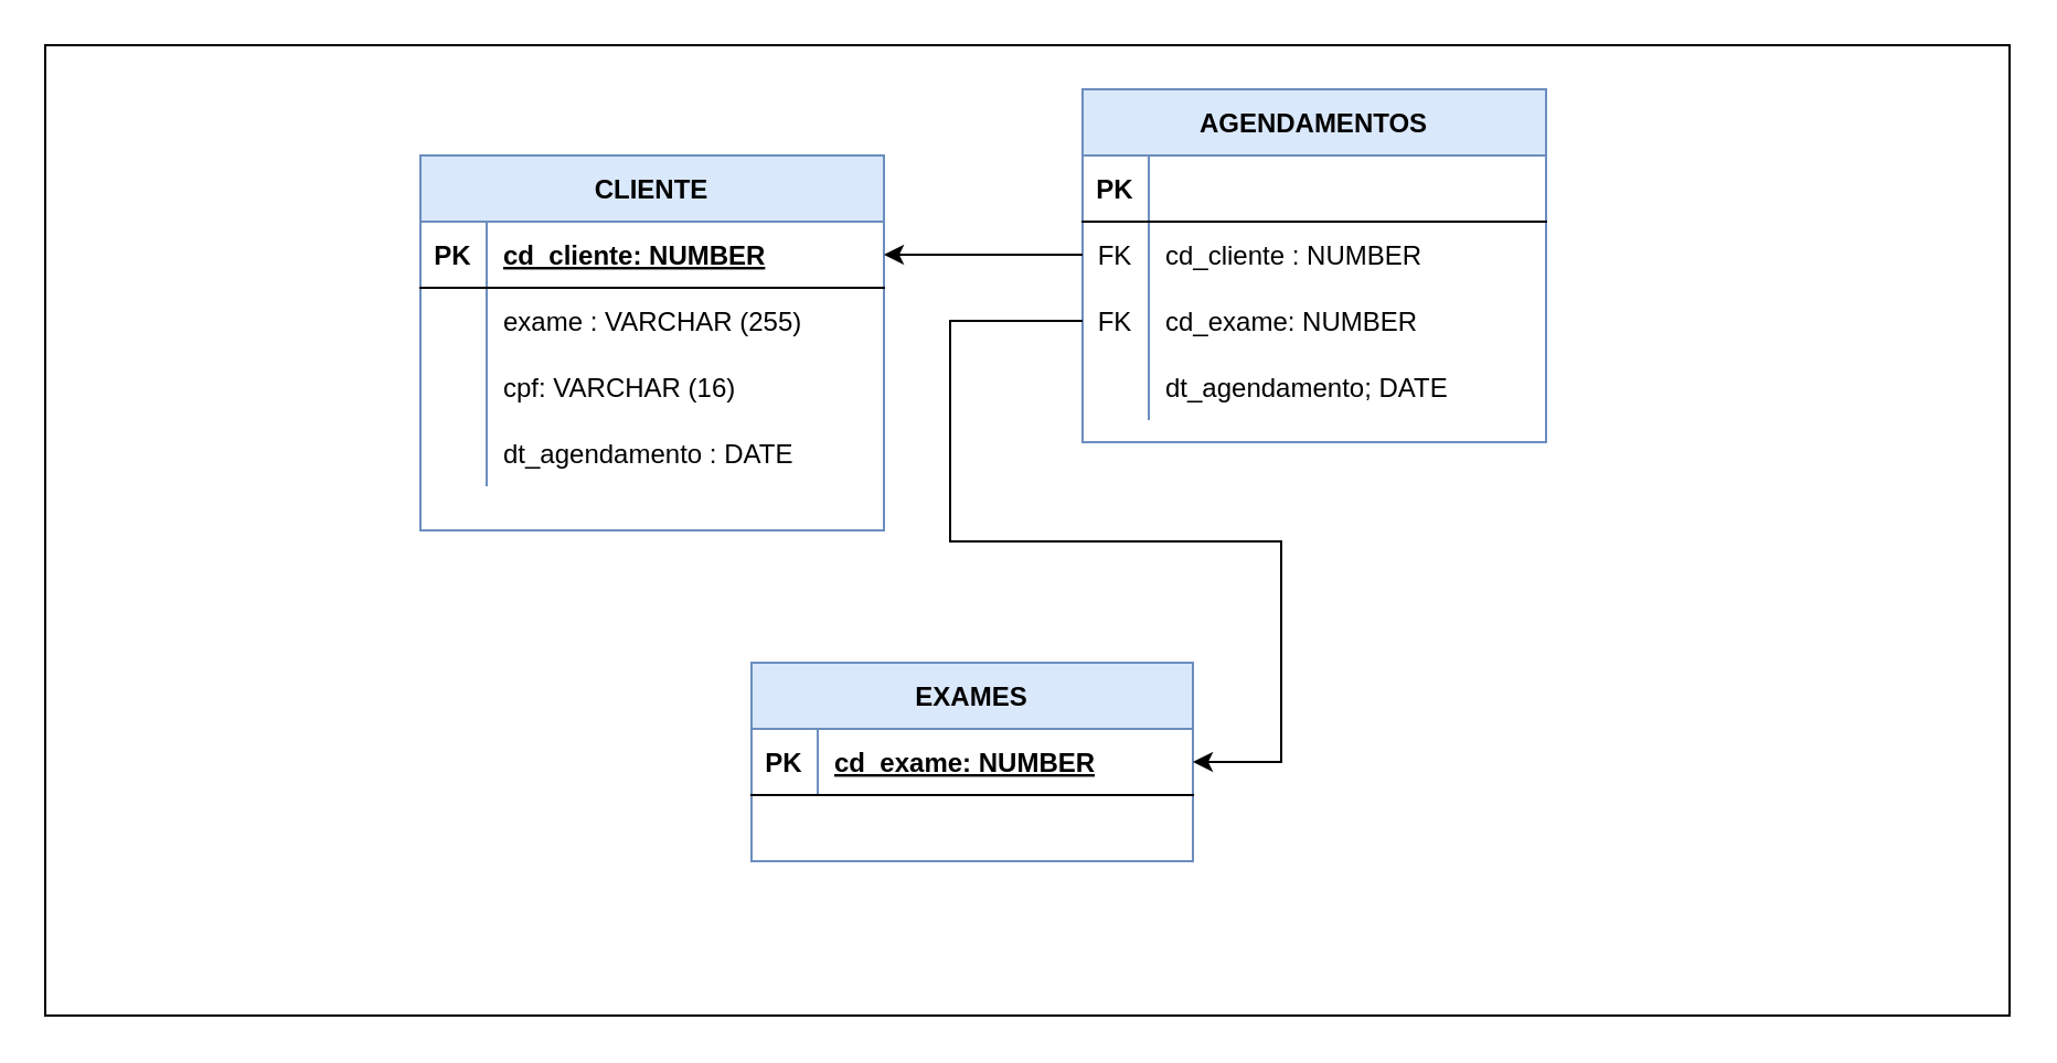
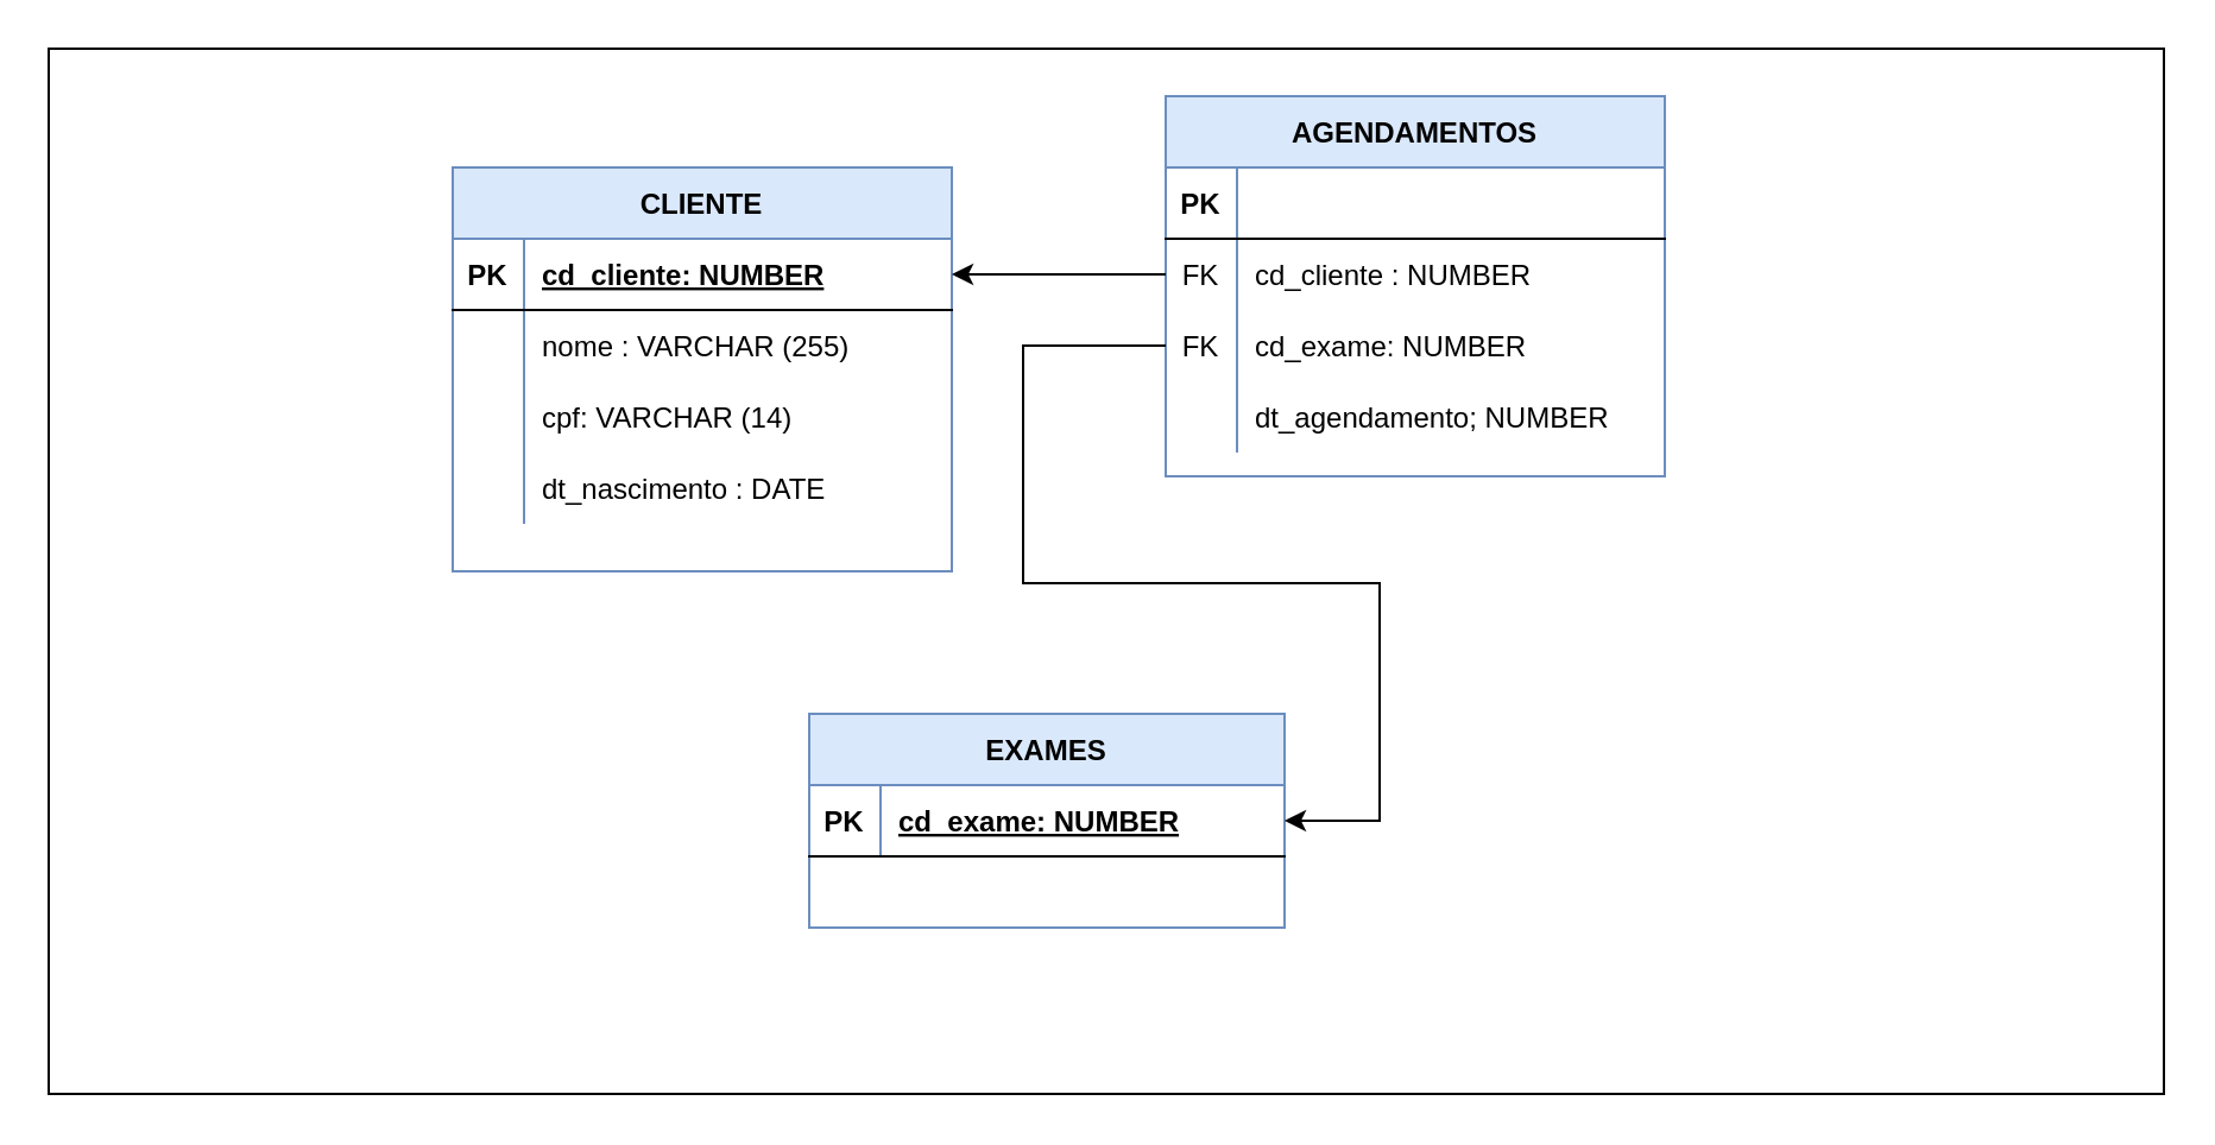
  <mxCell id="0" />
  <mxCell id="1" parent="0" />
  <mxCell id="2" value="" style="rounded=0;whiteSpace=wrap;html=1;" vertex="1" parent="1"><mxGeometry x="20" y="20" width="890" height="440" as="geometry" /></mxCell>
  <mxCell id="3" value="CLIENTE" style="shape=table;startSize=30;container=1;collapsible=1;childLayout=tableLayout;fixedRows=1;rowLines=0;fontStyle=1;align=center;resizeLast=1;fillColor=#dae8fc;strokeColor=#6c8ebf;" vertex="1" parent="1"><mxGeometry x="190" y="70" width="210" height="170" as="geometry" /></mxCell>
  <mxCell id="4" value="" style="shape=partialRectangle;collapsible=0;dropTarget=0;pointerEvents=0;fillColor=none;top=0;left=0;bottom=1;right=0;points=[[0,0.5],[1,0.5]];portConstraint=eastwest;" vertex="1" parent="3"><mxGeometry y="30" width="210" height="30" as="geometry" /></mxCell>
  <mxCell id="5" value="PK" style="shape=partialRectangle;connectable=0;fillColor=none;top=0;left=0;bottom=0;right=0;fontStyle=1;overflow=hidden;" vertex="1" parent="4"><mxGeometry width="30" height="30" as="geometry" /></mxCell>
  <mxCell id="6" value="cd_cliente: NUMBER" style="shape=partialRectangle;connectable=0;fillColor=none;top=0;left=0;bottom=0;right=0;align=left;spacingLeft=6;fontStyle=5;overflow=hidden;" vertex="1" parent="4"><mxGeometry x="30" width="180" height="30" as="geometry" /></mxCell>
  <mxCell id="7" value="" style="shape=partialRectangle;collapsible=0;dropTarget=0;pointerEvents=0;fillColor=none;top=0;left=0;bottom=0;right=0;points=[[0,0.5],[1,0.5]];portConstraint=eastwest;" vertex="1" parent="3"><mxGeometry y="60" width="210" height="30" as="geometry" /></mxCell>
  <mxCell id="8" value="" style="shape=partialRectangle;connectable=0;fillColor=none;top=0;left=0;bottom=0;right=0;editable=1;overflow=hidden;" vertex="1" parent="7"><mxGeometry width="30" height="30" as="geometry" /></mxCell>
- <mxCell id="9" value="exame : VARCHAR (255)" style="shape=partialRectangle;connectable=0;fillColor=none;top=0;left=0;bottom=0;right=0;align=left;spacingLeft=6;overflow=hidden;" vertex="1" parent="7"><mxGeometry x="30" width="180" height="30" as="geometry" /></mxCell>
+ <mxCell id="9" value="nome : VARCHAR (255)" style="shape=partialRectangle;connectable=0;fillColor=none;top=0;left=0;bottom=0;right=0;align=left;spacingLeft=6;overflow=hidden;" vertex="1" parent="7"><mxGeometry x="30" width="180" height="30" as="geometry" /></mxCell>
  <mxCell id="10" value="" style="shape=partialRectangle;collapsible=0;dropTarget=0;pointerEvents=0;fillColor=none;top=0;left=0;bottom=0;right=0;points=[[0,0.5],[1,0.5]];portConstraint=eastwest;" vertex="1" parent="3"><mxGeometry y="90" width="210" height="30" as="geometry" /></mxCell>
  <mxCell id="11" value="" style="shape=partialRectangle;connectable=0;fillColor=none;top=0;left=0;bottom=0;right=0;editable=1;overflow=hidden;" vertex="1" parent="10"><mxGeometry width="30" height="30" as="geometry" /></mxCell>
- <mxCell id="12" value="cpf: VARCHAR (16)" style="shape=partialRectangle;connectable=0;fillColor=none;top=0;left=0;bottom=0;right=0;align=left;spacingLeft=6;overflow=hidden;" vertex="1" parent="10"><mxGeometry x="30" width="180" height="30" as="geometry" /></mxCell>
+ <mxCell id="12" value="cpf: VARCHAR (14)" style="shape=partialRectangle;connectable=0;fillColor=none;top=0;left=0;bottom=0;right=0;align=left;spacingLeft=6;overflow=hidden;" vertex="1" parent="10"><mxGeometry x="30" width="180" height="30" as="geometry" /></mxCell>
  <mxCell id="13" value="" style="shape=partialRectangle;collapsible=0;dropTarget=0;pointerEvents=0;fillColor=none;top=0;left=0;bottom=0;right=0;points=[[0,0.5],[1,0.5]];portConstraint=eastwest;" vertex="1" parent="3"><mxGeometry y="120" width="210" height="30" as="geometry" /></mxCell>
  <mxCell id="14" value="" style="shape=partialRectangle;connectable=0;fillColor=none;top=0;left=0;bottom=0;right=0;editable=1;overflow=hidden;" vertex="1" parent="13"><mxGeometry width="30" height="30" as="geometry" /></mxCell>
- <mxCell id="15" value="dt_agendamento : DATE" style="shape=partialRectangle;connectable=0;fillColor=none;top=0;left=0;bottom=0;right=0;align=left;spacingLeft=6;overflow=hidden;" vertex="1" parent="13"><mxGeometry x="30" width="180" height="30" as="geometry" /></mxCell>
+ <mxCell id="15" value="dt_nascimento : DATE" style="shape=partialRectangle;connectable=0;fillColor=none;top=0;left=0;bottom=0;right=0;align=left;spacingLeft=6;overflow=hidden;" vertex="1" parent="13"><mxGeometry x="30" width="180" height="30" as="geometry" /></mxCell>
  <mxCell id="16" value="AGENDAMENTOS" style="shape=table;startSize=30;container=1;collapsible=1;childLayout=tableLayout;fixedRows=1;rowLines=0;fontStyle=1;align=center;resizeLast=1;flipH=0;fillColor=#dae8fc;strokeColor=#6c8ebf;" vertex="1" parent="1"><mxGeometry x="490" y="40" width="210" height="160" as="geometry" /></mxCell>
  <mxCell id="17" value="" style="shape=partialRectangle;collapsible=0;dropTarget=0;pointerEvents=0;fillColor=none;top=0;left=0;bottom=1;right=0;points=[[0,0.5],[1,0.5]];portConstraint=eastwest;" vertex="1" parent="16"><mxGeometry y="30" width="210" height="30" as="geometry" /></mxCell>
  <mxCell id="18" value="PK" style="shape=partialRectangle;connectable=0;fillColor=none;top=0;left=0;bottom=0;right=0;fontStyle=1;overflow=hidden;" vertex="1" parent="17"><mxGeometry width="30" height="30" as="geometry" /></mxCell>
  <mxCell id="19" value="" style="shape=partialRectangle;collapsible=0;dropTarget=0;pointerEvents=0;fillColor=none;top=0;left=0;bottom=0;right=0;points=[[0,0.5],[1,0.5]];portConstraint=eastwest;" vertex="1" parent="16"><mxGeometry y="60" width="210" height="30" as="geometry" /></mxCell>
  <mxCell id="20" value="FK" style="shape=partialRectangle;connectable=0;fillColor=none;top=0;left=0;bottom=0;right=0;editable=1;overflow=hidden;" vertex="1" parent="19"><mxGeometry width="30" height="30" as="geometry" /></mxCell>
  <mxCell id="21" value="cd_cliente : NUMBER" style="shape=partialRectangle;connectable=0;fillColor=none;top=0;left=0;bottom=0;right=0;align=left;spacingLeft=6;overflow=hidden;" vertex="1" parent="19"><mxGeometry x="30" width="180" height="30" as="geometry" /></mxCell>
  <mxCell id="22" value="" style="shape=partialRectangle;collapsible=0;dropTarget=0;pointerEvents=0;fillColor=none;top=0;left=0;bottom=0;right=0;points=[[0,0.5],[1,0.5]];portConstraint=eastwest;" vertex="1" parent="16"><mxGeometry y="90" width="210" height="30" as="geometry" /></mxCell>
  <mxCell id="23" value="FK" style="shape=partialRectangle;connectable=0;fillColor=none;top=0;left=0;bottom=0;right=0;editable=1;overflow=hidden;" vertex="1" parent="22"><mxGeometry width="30" height="30" as="geometry" /></mxCell>
  <mxCell id="24" value="cd_exame: NUMBER" style="shape=partialRectangle;connectable=0;fillColor=none;top=0;left=0;bottom=0;right=0;align=left;spacingLeft=6;overflow=hidden;" vertex="1" parent="22"><mxGeometry x="30" width="180" height="30" as="geometry" /></mxCell>
  <mxCell id="25" value="" style="shape=partialRectangle;collapsible=0;dropTarget=0;pointerEvents=0;fillColor=none;top=0;left=0;bottom=0;right=0;points=[[0,0.5],[1,0.5]];portConstraint=eastwest;" vertex="1" parent="16"><mxGeometry y="120" width="210" height="30" as="geometry" /></mxCell>
  <mxCell id="26" value="" style="shape=partialRectangle;connectable=0;fillColor=none;top=0;left=0;bottom=0;right=0;editable=1;overflow=hidden;" vertex="1" parent="25"><mxGeometry width="30" height="30" as="geometry" /></mxCell>
- <mxCell id="27" value="dt_agendamento; DATE" style="shape=partialRectangle;connectable=0;fillColor=none;top=0;left=0;bottom=0;right=0;align=left;spacingLeft=6;overflow=hidden;" vertex="1" parent="25"><mxGeometry x="30" width="180" height="30" as="geometry" /></mxCell>
+ <mxCell id="27" value="dt_agendamento; NUMBER" style="shape=partialRectangle;connectable=0;fillColor=none;top=0;left=0;bottom=0;right=0;align=left;spacingLeft=6;overflow=hidden;" vertex="1" parent="25"><mxGeometry x="30" width="180" height="30" as="geometry" /></mxCell>
  <mxCell id="28" value="EXAMES" style="shape=table;startSize=30;container=1;collapsible=1;childLayout=tableLayout;fixedRows=1;rowLines=0;fontStyle=1;align=center;resizeLast=1;fillColor=#dae8fc;strokeColor=#6c8ebf;" vertex="1" parent="1"><mxGeometry x="340" y="300" width="200" height="90" as="geometry" /></mxCell>
  <mxCell id="29" value="" style="shape=partialRectangle;collapsible=0;dropTarget=0;pointerEvents=0;fillColor=none;top=0;left=0;bottom=1;right=0;points=[[0,0.5],[1,0.5]];portConstraint=eastwest;" vertex="1" parent="28"><mxGeometry y="30" width="200" height="30" as="geometry" /></mxCell>
  <mxCell id="30" value="PK" style="shape=partialRectangle;connectable=0;fillColor=none;top=0;left=0;bottom=0;right=0;fontStyle=1;overflow=hidden;" vertex="1" parent="29"><mxGeometry width="30" height="30" as="geometry" /></mxCell>
  <mxCell id="31" value="cd_exame: NUMBER" style="shape=partialRectangle;connectable=0;fillColor=none;top=0;left=0;bottom=0;right=0;align=left;spacingLeft=6;fontStyle=5;overflow=hidden;" vertex="1" parent="29"><mxGeometry x="30" width="170" height="30" as="geometry" /></mxCell>
  <mxCell id="32" value="" style="shape=partialRectangle;collapsible=0;dropTarget=0;pointerEvents=0;fillColor=none;top=0;left=0;bottom=0;right=0;points=[[0,0.5],[1,0.5]];portConstraint=eastwest;" vertex="1" parent="28"><mxGeometry y="60" width="200" height="30" as="geometry" /></mxCell>
  <mxCell id="33" value="" style="shape=partialRectangle;connectable=0;fillColor=none;top=0;left=0;bottom=0;right=0;editable=1;overflow=hidden;" vertex="1" parent="32"><mxGeometry width="30" height="30" as="geometry" /></mxCell>
  <mxCell id="34" style="rounded=0;orthogonalLoop=1;jettySize=auto;html=1;" edge="1" parent="1" source="19" target="4"><mxGeometry relative="1" as="geometry" /></mxCell>
  <mxCell id="35" style="edgeStyle=orthogonalEdgeStyle;rounded=0;orthogonalLoop=1;jettySize=auto;html=1;exitX=0;exitY=0.5;exitDx=0;exitDy=0;" edge="1" parent="1" source="22" target="29"><mxGeometry relative="1" as="geometry"><Array as="points"><mxPoint x="430" y="145" /><mxPoint x="430" y="245" /><mxPoint x="580" y="245" /><mxPoint x="580" y="345" /></Array></mxGeometry></mxCell>
